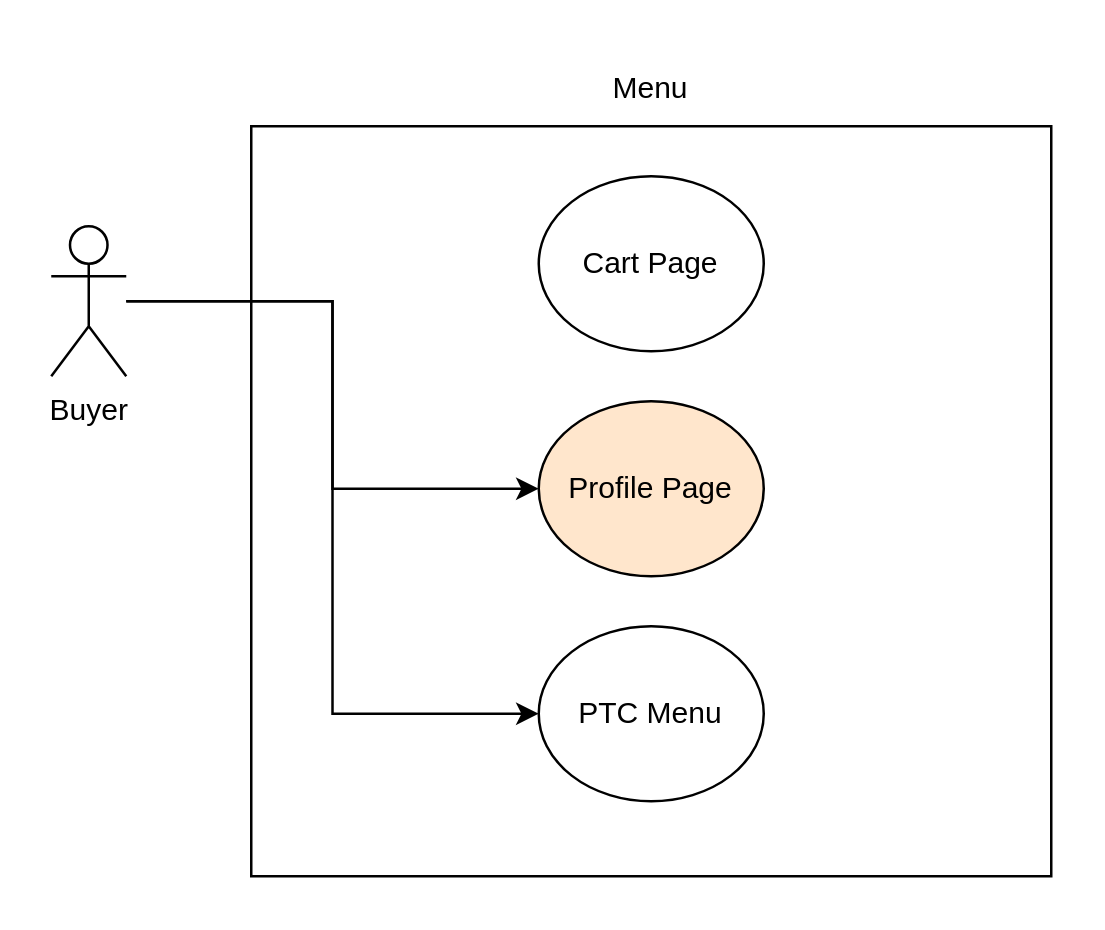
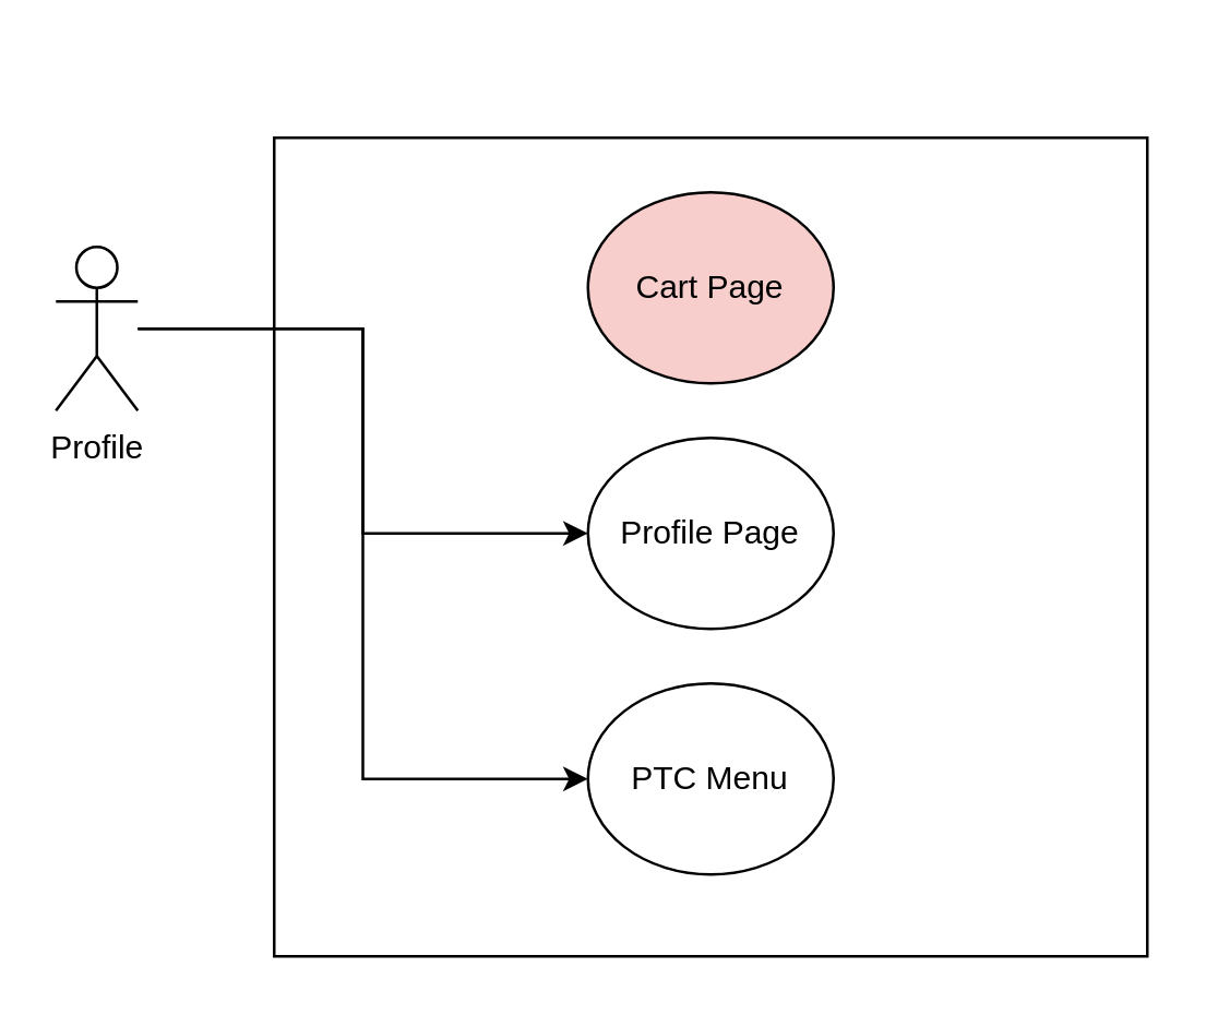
  <mxCell id="0" />
  <mxCell id="1" parent="0" />
  <mxCell id="2" value="" style="rounded=0;whiteSpace=wrap;html=1;" vertex="1" parent="1"><mxGeometry x="100" y="50" width="320" height="300" as="geometry" /></mxCell>
  <mxCell id="3" style="edgeStyle=orthogonalEdgeStyle;rounded=0;orthogonalLoop=1;jettySize=auto;html=1;entryX=0;entryY=0.5;entryDx=0;entryDy=0;" edge="1" parent="1" source="5" target="8"><mxGeometry relative="1" as="geometry" /></mxCell>
  <mxCell id="4" style="edgeStyle=orthogonalEdgeStyle;rounded=0;orthogonalLoop=1;jettySize=auto;html=1;entryX=0;entryY=0.5;entryDx=0;entryDy=0;" edge="1" parent="1" source="5" target="9"><mxGeometry relative="1" as="geometry" /></mxCell>
- <mxCell id="5" value="Buyer" style="shape=umlActor;verticalLabelPosition=bottom;verticalAlign=top;html=1;outlineConnect=0;" vertex="1" parent="1"><mxGeometry x="20" y="90" width="30" height="60" as="geometry" /></mxCell>
- <mxCell id="6" value="Menu" style="text;html=1;align=center;verticalAlign=middle;whiteSpace=wrap;rounded=0;" vertex="1" parent="1"><mxGeometry x="230" y="20" width="60" height="30" as="geometry" /></mxCell>
- <mxCell id="7" value="Cart Page" style="ellipse;whiteSpace=wrap;html=1;" vertex="1" parent="1"><mxGeometry x="215" y="70" width="90" height="70" as="geometry" /></mxCell>
- <mxCell id="8" value="Profile Page" style="ellipse;whiteSpace=wrap;html=1;fillColor=#ffe6cc;" vertex="1" parent="1"><mxGeometry x="215" y="160" width="90" height="70" as="geometry" /></mxCell>
+ <mxCell id="5" value="Profile" style="shape=umlActor;verticalLabelPosition=bottom;verticalAlign=top;html=1;outlineConnect=0;" vertex="1" parent="1"><mxGeometry x="20" y="90" width="30" height="60" as="geometry" /></mxCell>
+ <mxCell id="7" value="Cart Page" style="ellipse;whiteSpace=wrap;html=1;fillColor=#f8cecc;" vertex="1" parent="1"><mxGeometry x="215" y="70" width="90" height="70" as="geometry" /></mxCell>
+ <mxCell id="8" value="Profile Page" style="ellipse;whiteSpace=wrap;html=1;" vertex="1" parent="1"><mxGeometry x="215" y="160" width="90" height="70" as="geometry" /></mxCell>
  <mxCell id="9" value="PTC Menu" style="ellipse;whiteSpace=wrap;html=1;" vertex="1" parent="1"><mxGeometry x="215" y="250" width="90" height="70" as="geometry" /></mxCell>
